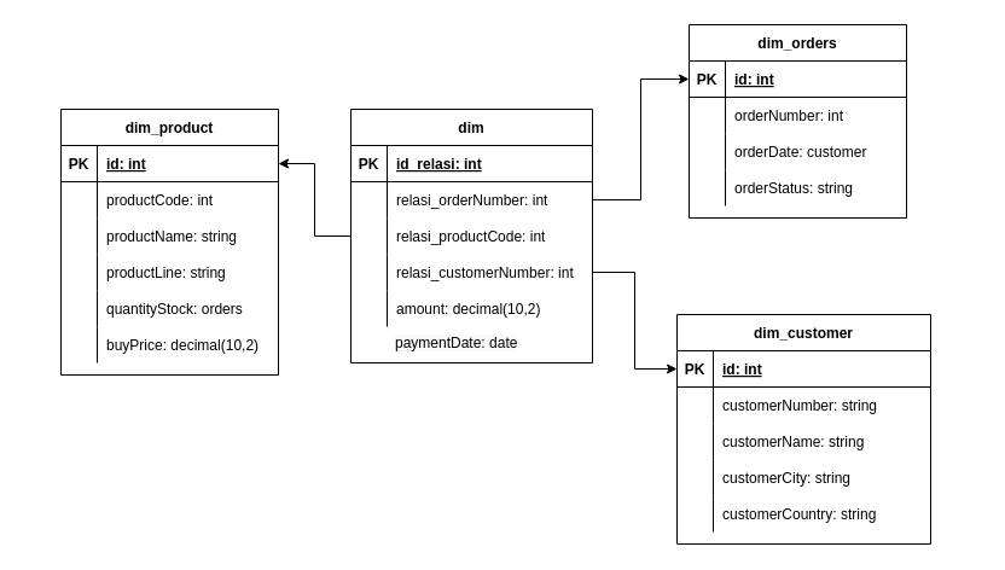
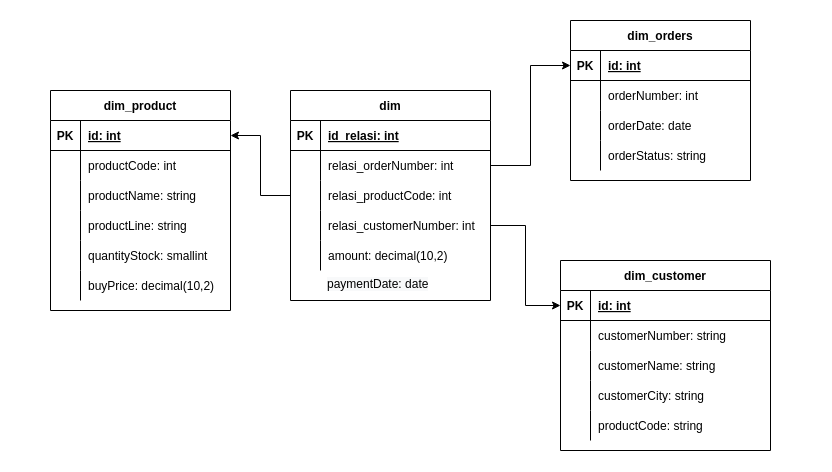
  <mxCell id="0" />
  <mxCell id="1" parent="0" />
  <mxCell id="2" value="dim_product" style="shape=table;startSize=30;container=1;collapsible=1;childLayout=tableLayout;fixedRows=1;rowLines=0;fontStyle=1;align=center;resizeLast=1;" vertex="1" parent="1"><mxGeometry x="50" y="90" width="180" height="220" as="geometry" /></mxCell>
  <mxCell id="3" value="" style="shape=tableRow;horizontal=0;startSize=0;swimlaneHead=0;swimlaneBody=0;fillColor=none;collapsible=0;dropTarget=0;points=[[0,0.5],[1,0.5]];portConstraint=eastwest;top=0;left=0;right=0;bottom=1;" vertex="1" parent="2"><mxGeometry y="30" width="180" height="30" as="geometry" /></mxCell>
  <mxCell id="4" value="PK" style="shape=partialRectangle;connectable=0;fillColor=none;top=0;left=0;bottom=0;right=0;fontStyle=1;overflow=hidden;" vertex="1" parent="3"><mxGeometry width="30" height="30" as="geometry"><mxRectangle width="30" height="30" as="alternateBounds" /></mxGeometry></mxCell>
  <mxCell id="5" value="id: int" style="shape=partialRectangle;connectable=0;fillColor=none;top=0;left=0;bottom=0;right=0;align=left;spacingLeft=6;fontStyle=5;overflow=hidden;" vertex="1" parent="3"><mxGeometry x="30" width="150" height="30" as="geometry"><mxRectangle width="150" height="30" as="alternateBounds" /></mxGeometry></mxCell>
  <mxCell id="6" value="" style="shape=tableRow;horizontal=0;startSize=0;swimlaneHead=0;swimlaneBody=0;fillColor=none;collapsible=0;dropTarget=0;points=[[0,0.5],[1,0.5]];portConstraint=eastwest;top=0;left=0;right=0;bottom=0;" vertex="1" parent="2"><mxGeometry y="60" width="180" height="30" as="geometry" /></mxCell>
  <mxCell id="7" value="" style="shape=partialRectangle;connectable=0;fillColor=none;top=0;left=0;bottom=0;right=0;editable=1;overflow=hidden;" vertex="1" parent="6"><mxGeometry width="30" height="30" as="geometry"><mxRectangle width="30" height="30" as="alternateBounds" /></mxGeometry></mxCell>
  <mxCell id="8" value="productCode: int" style="shape=partialRectangle;connectable=0;fillColor=none;top=0;left=0;bottom=0;right=0;align=left;spacingLeft=6;overflow=hidden;" vertex="1" parent="6"><mxGeometry x="30" width="150" height="30" as="geometry"><mxRectangle width="150" height="30" as="alternateBounds" /></mxGeometry></mxCell>
  <mxCell id="9" value="" style="shape=tableRow;horizontal=0;startSize=0;swimlaneHead=0;swimlaneBody=0;fillColor=none;collapsible=0;dropTarget=0;points=[[0,0.5],[1,0.5]];portConstraint=eastwest;top=0;left=0;right=0;bottom=0;" vertex="1" parent="2"><mxGeometry y="90" width="180" height="30" as="geometry" /></mxCell>
  <mxCell id="10" value="" style="shape=partialRectangle;connectable=0;fillColor=none;top=0;left=0;bottom=0;right=0;editable=1;overflow=hidden;" vertex="1" parent="9"><mxGeometry width="30" height="30" as="geometry"><mxRectangle width="30" height="30" as="alternateBounds" /></mxGeometry></mxCell>
  <mxCell id="11" value="productName: string" style="shape=partialRectangle;connectable=0;fillColor=none;top=0;left=0;bottom=0;right=0;align=left;spacingLeft=6;overflow=hidden;" vertex="1" parent="9"><mxGeometry x="30" width="150" height="30" as="geometry"><mxRectangle width="150" height="30" as="alternateBounds" /></mxGeometry></mxCell>
  <mxCell id="12" value="" style="shape=tableRow;horizontal=0;startSize=0;swimlaneHead=0;swimlaneBody=0;fillColor=none;collapsible=0;dropTarget=0;points=[[0,0.5],[1,0.5]];portConstraint=eastwest;top=0;left=0;right=0;bottom=0;" vertex="1" parent="2"><mxGeometry y="120" width="180" height="30" as="geometry" /></mxCell>
  <mxCell id="13" value="" style="shape=partialRectangle;connectable=0;fillColor=none;top=0;left=0;bottom=0;right=0;editable=1;overflow=hidden;" vertex="1" parent="12"><mxGeometry width="30" height="30" as="geometry"><mxRectangle width="30" height="30" as="alternateBounds" /></mxGeometry></mxCell>
  <mxCell id="14" value="productLine: string" style="shape=partialRectangle;connectable=0;fillColor=none;top=0;left=0;bottom=0;right=0;align=left;spacingLeft=6;overflow=hidden;" vertex="1" parent="12"><mxGeometry x="30" width="150" height="30" as="geometry"><mxRectangle width="150" height="30" as="alternateBounds" /></mxGeometry></mxCell>
  <mxCell id="15" value="" style="shape=tableRow;horizontal=0;startSize=0;swimlaneHead=0;swimlaneBody=0;fillColor=none;collapsible=0;dropTarget=0;points=[[0,0.5],[1,0.5]];portConstraint=eastwest;top=0;left=0;right=0;bottom=0;" vertex="1" parent="2"><mxGeometry y="150" width="180" height="30" as="geometry" /></mxCell>
  <mxCell id="16" value="" style="shape=partialRectangle;connectable=0;fillColor=none;top=0;left=0;bottom=0;right=0;editable=1;overflow=hidden;" vertex="1" parent="15"><mxGeometry width="30" height="30" as="geometry"><mxRectangle width="30" height="30" as="alternateBounds" /></mxGeometry></mxCell>
- <mxCell id="17" value="quantityStock: orders" style="shape=partialRectangle;connectable=0;fillColor=none;top=0;left=0;bottom=0;right=0;align=left;spacingLeft=6;overflow=hidden;" vertex="1" parent="15"><mxGeometry x="30" width="150" height="30" as="geometry"><mxRectangle width="150" height="30" as="alternateBounds" /></mxGeometry></mxCell>
+ <mxCell id="17" value="quantityStock: smallint" style="shape=partialRectangle;connectable=0;fillColor=none;top=0;left=0;bottom=0;right=0;align=left;spacingLeft=6;overflow=hidden;" vertex="1" parent="15"><mxGeometry x="30" width="150" height="30" as="geometry"><mxRectangle width="150" height="30" as="alternateBounds" /></mxGeometry></mxCell>
  <mxCell id="18" value="" style="shape=tableRow;horizontal=0;startSize=0;swimlaneHead=0;swimlaneBody=0;fillColor=none;collapsible=0;dropTarget=0;points=[[0,0.5],[1,0.5]];portConstraint=eastwest;top=0;left=0;right=0;bottom=0;" vertex="1" parent="2"><mxGeometry y="180" width="180" height="30" as="geometry" /></mxCell>
  <mxCell id="19" value="" style="shape=partialRectangle;connectable=0;fillColor=none;top=0;left=0;bottom=0;right=0;editable=1;overflow=hidden;" vertex="1" parent="18"><mxGeometry width="30" height="30" as="geometry"><mxRectangle width="30" height="30" as="alternateBounds" /></mxGeometry></mxCell>
  <mxCell id="20" value="buyPrice: decimal(10,2)" style="shape=partialRectangle;connectable=0;fillColor=none;top=0;left=0;bottom=0;right=0;align=left;spacingLeft=6;overflow=hidden;" vertex="1" parent="18"><mxGeometry x="30" width="150" height="30" as="geometry"><mxRectangle width="150" height="30" as="alternateBounds" /></mxGeometry></mxCell>
  <mxCell id="21" value="" style="shape=tableRow;horizontal=0;startSize=0;swimlaneHead=0;swimlaneBody=0;fillColor=none;collapsible=0;dropTarget=0;points=[[0,0.5],[1,0.5]];portConstraint=eastwest;top=0;left=0;right=0;bottom=0;" vertex="1" parent="1"><mxGeometry x="20" y="70" width="180" height="30" as="geometry" /></mxCell>
  <mxCell id="22" value="" style="shape=partialRectangle;connectable=0;fillColor=none;top=0;left=0;bottom=0;right=0;editable=1;overflow=hidden;" vertex="1" parent="21"><mxGeometry width="30" height="30" as="geometry"><mxRectangle width="30" height="30" as="alternateBounds" /></mxGeometry></mxCell>
  <mxCell id="23" value="" style="shape=tableRow;horizontal=0;startSize=0;swimlaneHead=0;swimlaneBody=0;fillColor=none;collapsible=0;dropTarget=0;points=[[0,0.5],[1,0.5]];portConstraint=eastwest;top=0;left=0;right=0;bottom=0;" vertex="1" parent="1"><mxGeometry x="630" y="116" width="180" height="30" as="geometry" /></mxCell>
  <mxCell id="24" value="" style="shape=partialRectangle;connectable=0;fillColor=none;top=0;left=0;bottom=0;right=0;editable=1;overflow=hidden;" vertex="1" parent="23"><mxGeometry x="24" width="30" height="30" as="geometry"><mxRectangle width="30" height="30" as="alternateBounds" /></mxGeometry></mxCell>
  <mxCell id="25" value="dim" style="shape=table;startSize=30;container=1;collapsible=1;childLayout=tableLayout;fixedRows=1;rowLines=0;fontStyle=1;align=center;resizeLast=1;" vertex="1" parent="1"><mxGeometry x="290" y="90" width="200" height="210" as="geometry" /></mxCell>
  <mxCell id="26" value="" style="shape=tableRow;horizontal=0;startSize=0;swimlaneHead=0;swimlaneBody=0;fillColor=none;collapsible=0;dropTarget=0;points=[[0,0.5],[1,0.5]];portConstraint=eastwest;top=0;left=0;right=0;bottom=1;" vertex="1" parent="25"><mxGeometry y="30" width="200" height="30" as="geometry" /></mxCell>
  <mxCell id="27" value="PK" style="shape=partialRectangle;connectable=0;fillColor=none;top=0;left=0;bottom=0;right=0;fontStyle=1;overflow=hidden;" vertex="1" parent="26"><mxGeometry width="30" height="30" as="geometry"><mxRectangle width="30" height="30" as="alternateBounds" /></mxGeometry></mxCell>
  <mxCell id="28" value="id_relasi: int" style="shape=partialRectangle;connectable=0;fillColor=none;top=0;left=0;bottom=0;right=0;align=left;spacingLeft=6;fontStyle=5;overflow=hidden;" vertex="1" parent="26"><mxGeometry x="30" width="170" height="30" as="geometry"><mxRectangle width="170" height="30" as="alternateBounds" /></mxGeometry></mxCell>
  <mxCell id="29" value="" style="shape=tableRow;horizontal=0;startSize=0;swimlaneHead=0;swimlaneBody=0;fillColor=none;collapsible=0;dropTarget=0;points=[[0,0.5],[1,0.5]];portConstraint=eastwest;top=0;left=0;right=0;bottom=0;" vertex="1" parent="25"><mxGeometry y="60" width="200" height="30" as="geometry" /></mxCell>
  <mxCell id="30" value="" style="shape=partialRectangle;connectable=0;fillColor=none;top=0;left=0;bottom=0;right=0;editable=1;overflow=hidden;" vertex="1" parent="29"><mxGeometry width="30" height="30" as="geometry"><mxRectangle width="30" height="30" as="alternateBounds" /></mxGeometry></mxCell>
  <mxCell id="31" value="relasi_orderNumber: int" style="shape=partialRectangle;connectable=0;fillColor=none;top=0;left=0;bottom=0;right=0;align=left;spacingLeft=6;overflow=hidden;" vertex="1" parent="29"><mxGeometry x="30" width="170" height="30" as="geometry"><mxRectangle width="170" height="30" as="alternateBounds" /></mxGeometry></mxCell>
  <mxCell id="32" value="" style="shape=tableRow;horizontal=0;startSize=0;swimlaneHead=0;swimlaneBody=0;fillColor=none;collapsible=0;dropTarget=0;points=[[0,0.5],[1,0.5]];portConstraint=eastwest;top=0;left=0;right=0;bottom=0;" vertex="1" parent="25"><mxGeometry y="90" width="200" height="30" as="geometry" /></mxCell>
  <mxCell id="33" value="" style="shape=partialRectangle;connectable=0;fillColor=none;top=0;left=0;bottom=0;right=0;editable=1;overflow=hidden;" vertex="1" parent="32"><mxGeometry width="30" height="30" as="geometry"><mxRectangle width="30" height="30" as="alternateBounds" /></mxGeometry></mxCell>
  <mxCell id="34" value="relasi_productCode: int" style="shape=partialRectangle;connectable=0;fillColor=none;top=0;left=0;bottom=0;right=0;align=left;spacingLeft=6;overflow=hidden;" vertex="1" parent="32"><mxGeometry x="30" width="170" height="30" as="geometry"><mxRectangle width="170" height="30" as="alternateBounds" /></mxGeometry></mxCell>
  <mxCell id="35" value="" style="shape=tableRow;horizontal=0;startSize=0;swimlaneHead=0;swimlaneBody=0;fillColor=none;collapsible=0;dropTarget=0;points=[[0,0.5],[1,0.5]];portConstraint=eastwest;top=0;left=0;right=0;bottom=0;" vertex="1" parent="25"><mxGeometry y="120" width="200" height="30" as="geometry" /></mxCell>
  <mxCell id="36" value="" style="shape=partialRectangle;connectable=0;fillColor=none;top=0;left=0;bottom=0;right=0;editable=1;overflow=hidden;" vertex="1" parent="35"><mxGeometry width="30" height="30" as="geometry"><mxRectangle width="30" height="30" as="alternateBounds" /></mxGeometry></mxCell>
  <mxCell id="37" value="relasi_customerNumber: int" style="shape=partialRectangle;connectable=0;fillColor=none;top=0;left=0;bottom=0;right=0;align=left;spacingLeft=6;overflow=hidden;" vertex="1" parent="35"><mxGeometry x="30" width="170" height="30" as="geometry"><mxRectangle width="170" height="30" as="alternateBounds" /></mxGeometry></mxCell>
  <mxCell id="38" value="" style="shape=tableRow;horizontal=0;startSize=0;swimlaneHead=0;swimlaneBody=0;fillColor=none;collapsible=0;dropTarget=0;points=[[0,0.5],[1,0.5]];portConstraint=eastwest;top=0;left=0;right=0;bottom=0;" vertex="1" parent="25"><mxGeometry y="150" width="200" height="30" as="geometry" /></mxCell>
  <mxCell id="39" value="" style="shape=partialRectangle;connectable=0;fillColor=none;top=0;left=0;bottom=0;right=0;editable=1;overflow=hidden;" vertex="1" parent="38"><mxGeometry width="30" height="30" as="geometry"><mxRectangle width="30" height="30" as="alternateBounds" /></mxGeometry></mxCell>
  <mxCell id="40" value="amount: decimal(10,2)" style="shape=partialRectangle;connectable=0;fillColor=none;top=0;left=0;bottom=0;right=0;align=left;spacingLeft=6;overflow=hidden;" vertex="1" parent="38"><mxGeometry x="30" width="170" height="30" as="geometry"><mxRectangle width="170" height="30" as="alternateBounds" /></mxGeometry></mxCell>
  <mxCell id="41" value="" style="shape=tableRow;horizontal=0;startSize=0;swimlaneHead=0;swimlaneBody=0;fillColor=none;collapsible=0;dropTarget=0;points=[[0,0.5],[1,0.5]];portConstraint=eastwest;top=0;left=0;right=0;bottom=0;" vertex="1" parent="1"><mxGeometry x="349" y="240" width="180" height="30" as="geometry" /></mxCell>
  <mxCell id="42" value="" style="shape=partialRectangle;connectable=0;fillColor=none;top=0;left=0;bottom=0;right=0;editable=1;overflow=hidden;" vertex="1" parent="41"><mxGeometry width="30" height="30" as="geometry"><mxRectangle width="30" height="30" as="alternateBounds" /></mxGeometry></mxCell>
  <mxCell id="43" value="dim_orders" style="shape=table;startSize=30;container=1;collapsible=1;childLayout=tableLayout;fixedRows=1;rowLines=0;fontStyle=1;align=center;resizeLast=1;" vertex="1" parent="1"><mxGeometry x="570" y="20" width="180" height="160" as="geometry" /></mxCell>
  <mxCell id="44" value="" style="shape=tableRow;horizontal=0;startSize=0;swimlaneHead=0;swimlaneBody=0;fillColor=none;collapsible=0;dropTarget=0;points=[[0,0.5],[1,0.5]];portConstraint=eastwest;top=0;left=0;right=0;bottom=1;" vertex="1" parent="43"><mxGeometry y="30" width="180" height="30" as="geometry" /></mxCell>
  <mxCell id="45" value="PK" style="shape=partialRectangle;connectable=0;fillColor=none;top=0;left=0;bottom=0;right=0;fontStyle=1;overflow=hidden;" vertex="1" parent="44"><mxGeometry width="30" height="30" as="geometry"><mxRectangle width="30" height="30" as="alternateBounds" /></mxGeometry></mxCell>
  <mxCell id="46" value="id: int" style="shape=partialRectangle;connectable=0;fillColor=none;top=0;left=0;bottom=0;right=0;align=left;spacingLeft=6;fontStyle=5;overflow=hidden;" vertex="1" parent="44"><mxGeometry x="30" width="150" height="30" as="geometry"><mxRectangle width="150" height="30" as="alternateBounds" /></mxGeometry></mxCell>
  <mxCell id="47" value="" style="shape=tableRow;horizontal=0;startSize=0;swimlaneHead=0;swimlaneBody=0;fillColor=none;collapsible=0;dropTarget=0;points=[[0,0.5],[1,0.5]];portConstraint=eastwest;top=0;left=0;right=0;bottom=0;" vertex="1" parent="43"><mxGeometry y="60" width="180" height="30" as="geometry" /></mxCell>
  <mxCell id="48" value="" style="shape=partialRectangle;connectable=0;fillColor=none;top=0;left=0;bottom=0;right=0;editable=1;overflow=hidden;" vertex="1" parent="47"><mxGeometry width="30" height="30" as="geometry"><mxRectangle width="30" height="30" as="alternateBounds" /></mxGeometry></mxCell>
  <mxCell id="49" value="orderNumber: int" style="shape=partialRectangle;connectable=0;fillColor=none;top=0;left=0;bottom=0;right=0;align=left;spacingLeft=6;overflow=hidden;" vertex="1" parent="47"><mxGeometry x="30" width="150" height="30" as="geometry"><mxRectangle width="150" height="30" as="alternateBounds" /></mxGeometry></mxCell>
  <mxCell id="50" value="" style="shape=tableRow;horizontal=0;startSize=0;swimlaneHead=0;swimlaneBody=0;fillColor=none;collapsible=0;dropTarget=0;points=[[0,0.5],[1,0.5]];portConstraint=eastwest;top=0;left=0;right=0;bottom=0;" vertex="1" parent="43"><mxGeometry y="90" width="180" height="30" as="geometry" /></mxCell>
  <mxCell id="51" value="" style="shape=partialRectangle;connectable=0;fillColor=none;top=0;left=0;bottom=0;right=0;editable=1;overflow=hidden;" vertex="1" parent="50"><mxGeometry width="30" height="30" as="geometry"><mxRectangle width="30" height="30" as="alternateBounds" /></mxGeometry></mxCell>
- <mxCell id="52" value="orderDate: customer" style="shape=partialRectangle;connectable=0;fillColor=none;top=0;left=0;bottom=0;right=0;align=left;spacingLeft=6;overflow=hidden;" vertex="1" parent="50"><mxGeometry x="30" width="150" height="30" as="geometry"><mxRectangle width="150" height="30" as="alternateBounds" /></mxGeometry></mxCell>
+ <mxCell id="52" value="orderDate: date" style="shape=partialRectangle;connectable=0;fillColor=none;top=0;left=0;bottom=0;right=0;align=left;spacingLeft=6;overflow=hidden;" vertex="1" parent="50"><mxGeometry x="30" width="150" height="30" as="geometry"><mxRectangle width="150" height="30" as="alternateBounds" /></mxGeometry></mxCell>
  <mxCell id="53" value="" style="shape=tableRow;horizontal=0;startSize=0;swimlaneHead=0;swimlaneBody=0;fillColor=none;collapsible=0;dropTarget=0;points=[[0,0.5],[1,0.5]];portConstraint=eastwest;top=0;left=0;right=0;bottom=0;" vertex="1" parent="43"><mxGeometry y="120" width="180" height="30" as="geometry" /></mxCell>
  <mxCell id="54" value="" style="shape=partialRectangle;connectable=0;fillColor=none;top=0;left=0;bottom=0;right=0;editable=1;overflow=hidden;" vertex="1" parent="53"><mxGeometry width="30" height="30" as="geometry"><mxRectangle width="30" height="30" as="alternateBounds" /></mxGeometry></mxCell>
  <mxCell id="55" value="orderStatus: string" style="shape=partialRectangle;connectable=0;fillColor=none;top=0;left=0;bottom=0;right=0;align=left;spacingLeft=6;overflow=hidden;" vertex="1" parent="53"><mxGeometry x="30" width="150" height="30" as="geometry"><mxRectangle width="150" height="30" as="alternateBounds" /></mxGeometry></mxCell>
  <mxCell id="56" value="" style="shape=tableRow;horizontal=0;startSize=0;swimlaneHead=0;swimlaneBody=0;fillColor=none;collapsible=0;dropTarget=0;points=[[0,0.5],[1,0.5]];portConstraint=eastwest;top=0;left=0;right=0;bottom=0;" vertex="1" parent="1"><mxGeometry x="349" y="270" width="180" height="30" as="geometry" /></mxCell>
  <mxCell id="57" value="" style="shape=partialRectangle;connectable=0;fillColor=none;top=0;left=0;bottom=0;right=0;editable=1;overflow=hidden;" vertex="1" parent="56"><mxGeometry width="30" height="30" as="geometry"><mxRectangle width="30" height="30" as="alternateBounds" /></mxGeometry></mxCell>
  <mxCell id="58" style="edgeStyle=orthogonalEdgeStyle;rounded=0;orthogonalLoop=1;jettySize=auto;html=1;exitX=1;exitY=0.5;exitDx=0;exitDy=0;entryX=0;entryY=0.5;entryDx=0;entryDy=0;" edge="1" parent="1" source="29" target="44"><mxGeometry relative="1" as="geometry" /></mxCell>
  <mxCell id="59" value="dim_customer" style="shape=table;startSize=30;container=1;collapsible=1;childLayout=tableLayout;fixedRows=1;rowLines=0;fontStyle=1;align=center;resizeLast=1;" vertex="1" parent="1"><mxGeometry x="560" y="260" width="210" height="190" as="geometry" /></mxCell>
  <mxCell id="60" value="" style="shape=tableRow;horizontal=0;startSize=0;swimlaneHead=0;swimlaneBody=0;fillColor=none;collapsible=0;dropTarget=0;points=[[0,0.5],[1,0.5]];portConstraint=eastwest;top=0;left=0;right=0;bottom=1;" vertex="1" parent="59"><mxGeometry y="30" width="210" height="30" as="geometry" /></mxCell>
  <mxCell id="61" value="PK" style="shape=partialRectangle;connectable=0;fillColor=none;top=0;left=0;bottom=0;right=0;fontStyle=1;overflow=hidden;" vertex="1" parent="60"><mxGeometry width="30" height="30" as="geometry"><mxRectangle width="30" height="30" as="alternateBounds" /></mxGeometry></mxCell>
  <mxCell id="62" value="id: int" style="shape=partialRectangle;connectable=0;fillColor=none;top=0;left=0;bottom=0;right=0;align=left;spacingLeft=6;fontStyle=5;overflow=hidden;" vertex="1" parent="60"><mxGeometry x="30" width="180" height="30" as="geometry"><mxRectangle width="180" height="30" as="alternateBounds" /></mxGeometry></mxCell>
  <mxCell id="63" value="" style="shape=tableRow;horizontal=0;startSize=0;swimlaneHead=0;swimlaneBody=0;fillColor=none;collapsible=0;dropTarget=0;points=[[0,0.5],[1,0.5]];portConstraint=eastwest;top=0;left=0;right=0;bottom=0;" vertex="1" parent="59"><mxGeometry y="60" width="210" height="30" as="geometry" /></mxCell>
  <mxCell id="64" value="" style="shape=partialRectangle;connectable=0;fillColor=none;top=0;left=0;bottom=0;right=0;editable=1;overflow=hidden;" vertex="1" parent="63"><mxGeometry width="30" height="30" as="geometry"><mxRectangle width="30" height="30" as="alternateBounds" /></mxGeometry></mxCell>
  <mxCell id="65" value="customerNumber: string" style="shape=partialRectangle;connectable=0;fillColor=none;top=0;left=0;bottom=0;right=0;align=left;spacingLeft=6;overflow=hidden;" vertex="1" parent="63"><mxGeometry x="30" width="180" height="30" as="geometry"><mxRectangle width="180" height="30" as="alternateBounds" /></mxGeometry></mxCell>
  <mxCell id="66" value="" style="shape=tableRow;horizontal=0;startSize=0;swimlaneHead=0;swimlaneBody=0;fillColor=none;collapsible=0;dropTarget=0;points=[[0,0.5],[1,0.5]];portConstraint=eastwest;top=0;left=0;right=0;bottom=0;" vertex="1" parent="59"><mxGeometry y="90" width="210" height="30" as="geometry" /></mxCell>
  <mxCell id="67" value="" style="shape=partialRectangle;connectable=0;fillColor=none;top=0;left=0;bottom=0;right=0;editable=1;overflow=hidden;" vertex="1" parent="66"><mxGeometry width="30" height="30" as="geometry"><mxRectangle width="30" height="30" as="alternateBounds" /></mxGeometry></mxCell>
  <mxCell id="68" value="customerName: string" style="shape=partialRectangle;connectable=0;fillColor=none;top=0;left=0;bottom=0;right=0;align=left;spacingLeft=6;overflow=hidden;" vertex="1" parent="66"><mxGeometry x="30" width="180" height="30" as="geometry"><mxRectangle width="180" height="30" as="alternateBounds" /></mxGeometry></mxCell>
  <mxCell id="69" value="" style="shape=tableRow;horizontal=0;startSize=0;swimlaneHead=0;swimlaneBody=0;fillColor=none;collapsible=0;dropTarget=0;points=[[0,0.5],[1,0.5]];portConstraint=eastwest;top=0;left=0;right=0;bottom=0;" vertex="1" parent="59"><mxGeometry y="120" width="210" height="30" as="geometry" /></mxCell>
  <mxCell id="70" value="" style="shape=partialRectangle;connectable=0;fillColor=none;top=0;left=0;bottom=0;right=0;editable=1;overflow=hidden;" vertex="1" parent="69"><mxGeometry width="30" height="30" as="geometry"><mxRectangle width="30" height="30" as="alternateBounds" /></mxGeometry></mxCell>
  <mxCell id="71" value="customerCity: string" style="shape=partialRectangle;connectable=0;fillColor=none;top=0;left=0;bottom=0;right=0;align=left;spacingLeft=6;overflow=hidden;" vertex="1" parent="69"><mxGeometry x="30" width="180" height="30" as="geometry"><mxRectangle width="180" height="30" as="alternateBounds" /></mxGeometry></mxCell>
  <mxCell id="72" value="" style="shape=tableRow;horizontal=0;startSize=0;swimlaneHead=0;swimlaneBody=0;fillColor=none;collapsible=0;dropTarget=0;points=[[0,0.5],[1,0.5]];portConstraint=eastwest;top=0;left=0;right=0;bottom=0;" vertex="1" parent="59"><mxGeometry y="150" width="210" height="30" as="geometry" /></mxCell>
  <mxCell id="73" value="" style="shape=partialRectangle;connectable=0;fillColor=none;top=0;left=0;bottom=0;right=0;editable=1;overflow=hidden;" vertex="1" parent="72"><mxGeometry width="30" height="30" as="geometry"><mxRectangle width="30" height="30" as="alternateBounds" /></mxGeometry></mxCell>
- <mxCell id="74" value="customerCountry: string" style="shape=partialRectangle;connectable=0;fillColor=none;top=0;left=0;bottom=0;right=0;align=left;spacingLeft=6;overflow=hidden;" vertex="1" parent="72"><mxGeometry x="30" width="180" height="30" as="geometry"><mxRectangle width="180" height="30" as="alternateBounds" /></mxGeometry></mxCell>
+ <mxCell id="74" value="productCode: string" style="shape=partialRectangle;connectable=0;fillColor=none;top=0;left=0;bottom=0;right=0;align=left;spacingLeft=6;overflow=hidden;" vertex="1" parent="72"><mxGeometry x="30" width="180" height="30" as="geometry"><mxRectangle width="180" height="30" as="alternateBounds" /></mxGeometry></mxCell>
  <mxCell id="75" style="edgeStyle=orthogonalEdgeStyle;rounded=0;orthogonalLoop=1;jettySize=auto;html=1;exitX=0;exitY=0.5;exitDx=0;exitDy=0;entryX=1;entryY=0.5;entryDx=0;entryDy=0;" edge="1" parent="1" source="32" target="3"><mxGeometry relative="1" as="geometry" /></mxCell>
  <mxCell id="76" style="edgeStyle=orthogonalEdgeStyle;rounded=0;orthogonalLoop=1;jettySize=auto;html=1;entryX=0;entryY=0.5;entryDx=0;entryDy=0;" edge="1" parent="1" source="35" target="60"><mxGeometry relative="1" as="geometry" /></mxCell>
  <mxCell id="77" value="&lt;span style=&quot;color: rgb(0, 0, 0); font-family: Helvetica; font-size: 12px; font-style: normal; font-variant-ligatures: normal; font-variant-caps: normal; font-weight: 400; letter-spacing: normal; orphans: 2; text-align: left; text-indent: 0px; text-transform: none; widows: 2; word-spacing: 0px; -webkit-text-stroke-width: 0px; background-color: rgb(248, 249, 250); text-decoration-thickness: initial; text-decoration-style: initial; text-decoration-color: initial; float: none; display: inline !important;&quot;&gt;paymentDate: date&lt;/span&gt;" style="text;whiteSpace=wrap;html=1;" vertex="1" parent="1"><mxGeometry x="325" y="270" width="160" height="40" as="geometry" /></mxCell>
